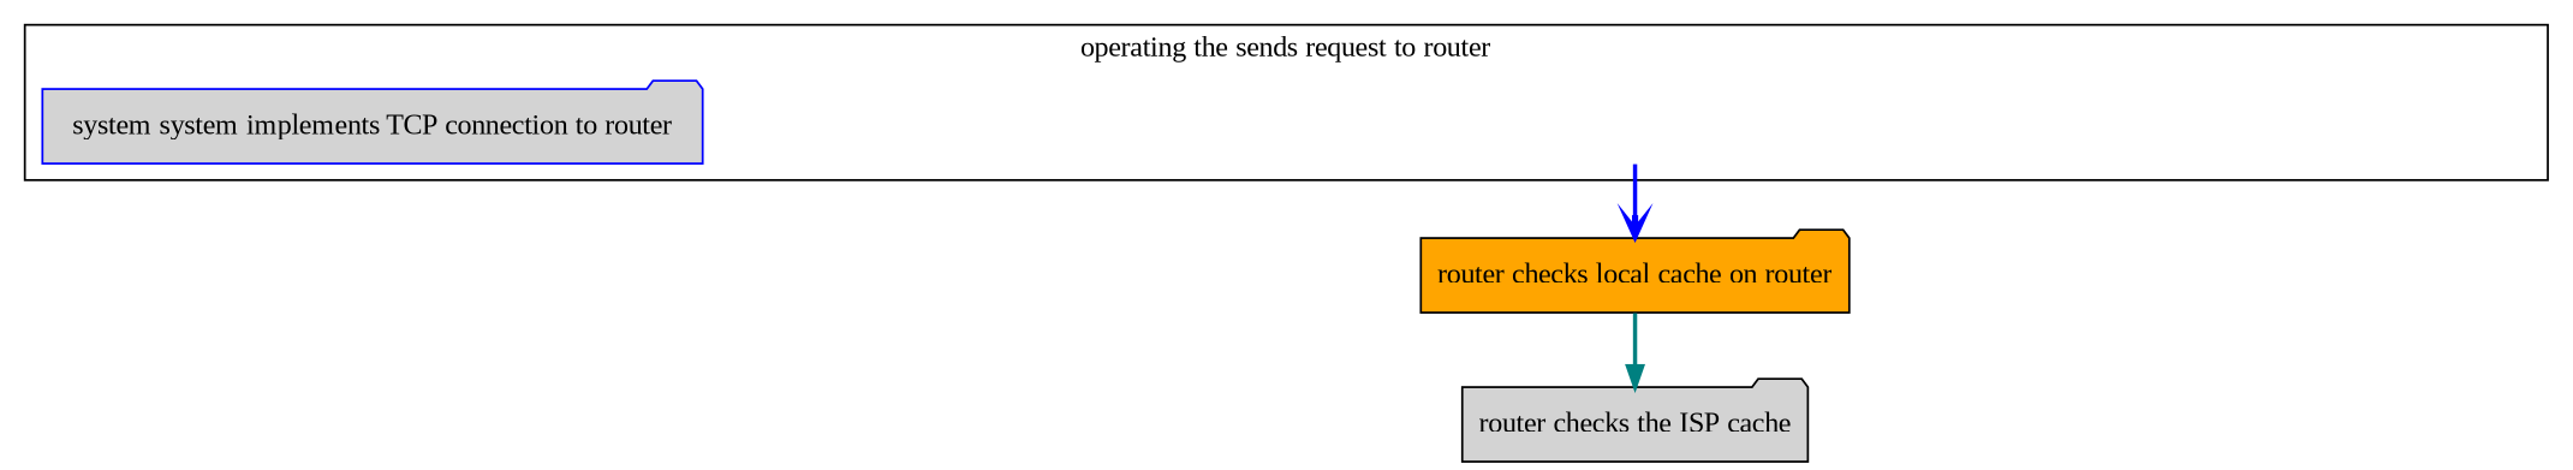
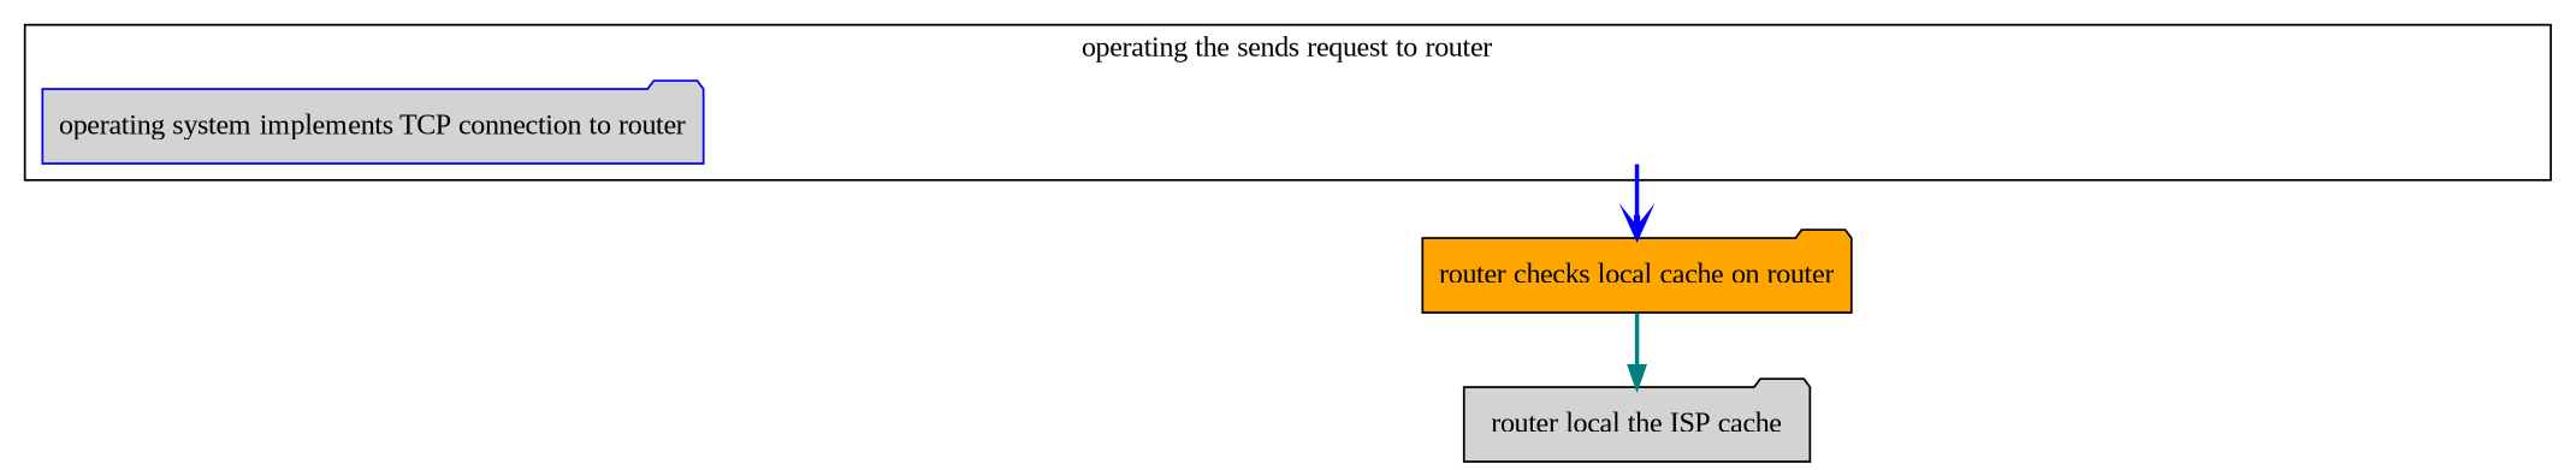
  strict digraph {
    compound=true
    fontname="Liberation Serif"
    node [fontname="Liberation Serif" style=filled fillcolor=lightgrey shape=folder]
    edge [fontname="Liberation Serif" style=bold]
    user_story_user_brows_web_browse_web_browse_web_browse_operating_operating_system_sends_request_to_router [style=invis fillcolor="" shape=""]
-   n2 [color=blue label="system system implements TCP connection to router"]
+   n2 [color=blue label="operating system implements TCP connection to router"]
    n3 [fillcolor=orange label="router checks local cache on router"]
-   n4 [label="router checks the ISP cache"]
+   n4 [label="router local the ISP cache"]
    subgraph cluster_1 {
      label="operating the sends request to router"
      user_story_user_brows_web_browse_web_browse_web_browse_operating_operating_system_sends_request_to_router
      n2
    }
    user_story_user_brows_web_browse_web_browse_web_browse_operating_operating_system_sends_request_to_router -> n3 [arrowhead=vee color=blue]
    n3 -> n4 [arrowhead=normal color=teal]
  }
